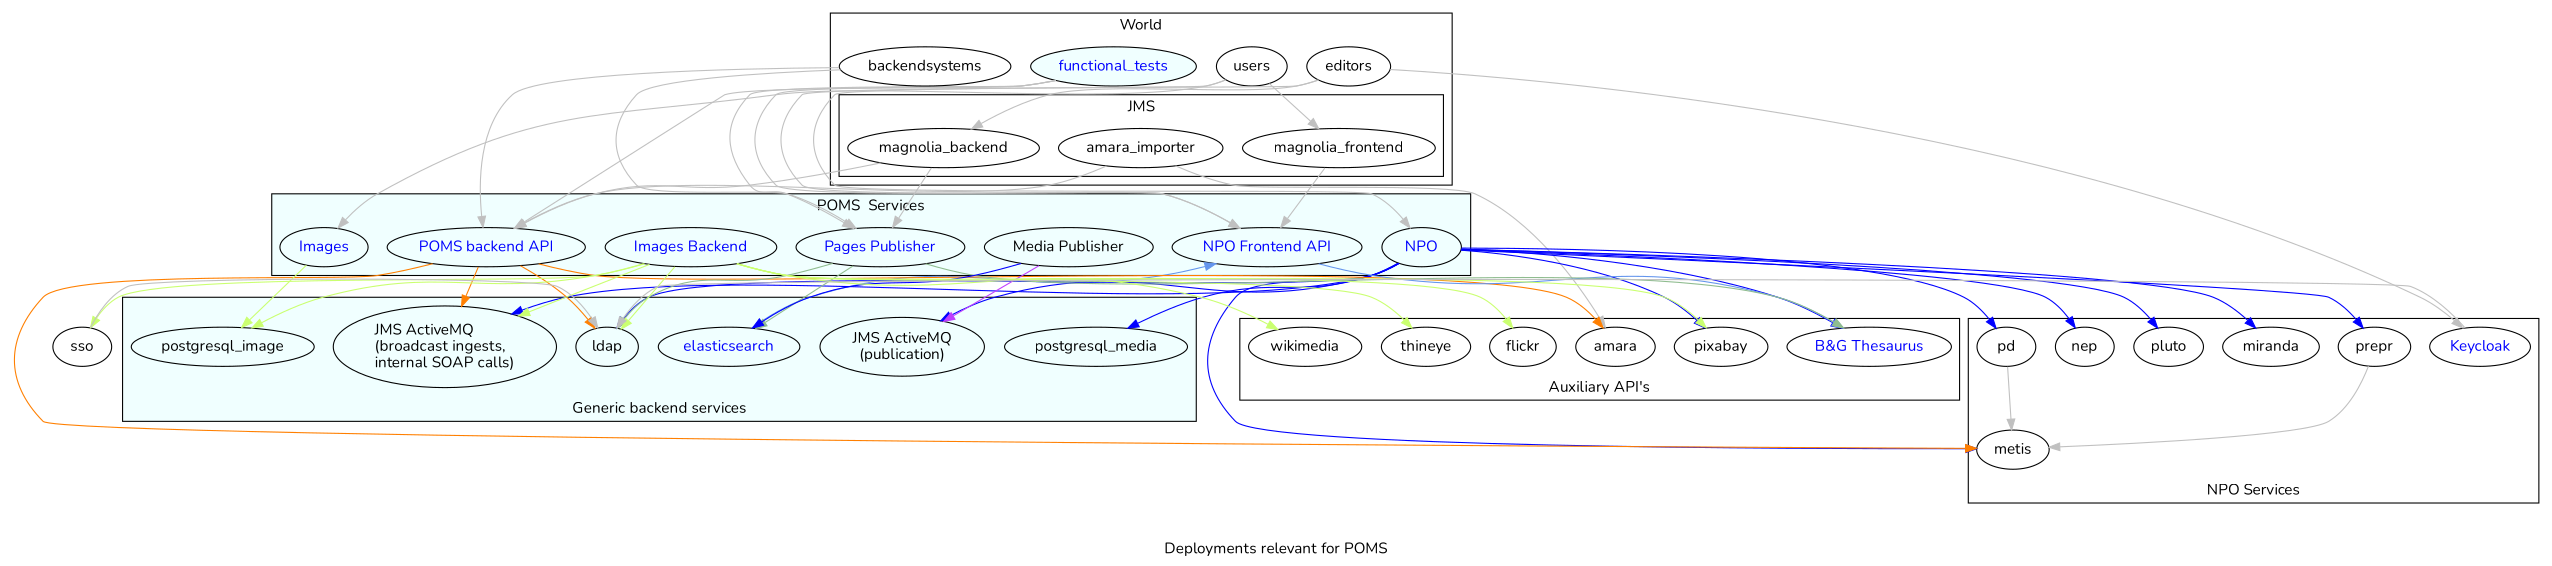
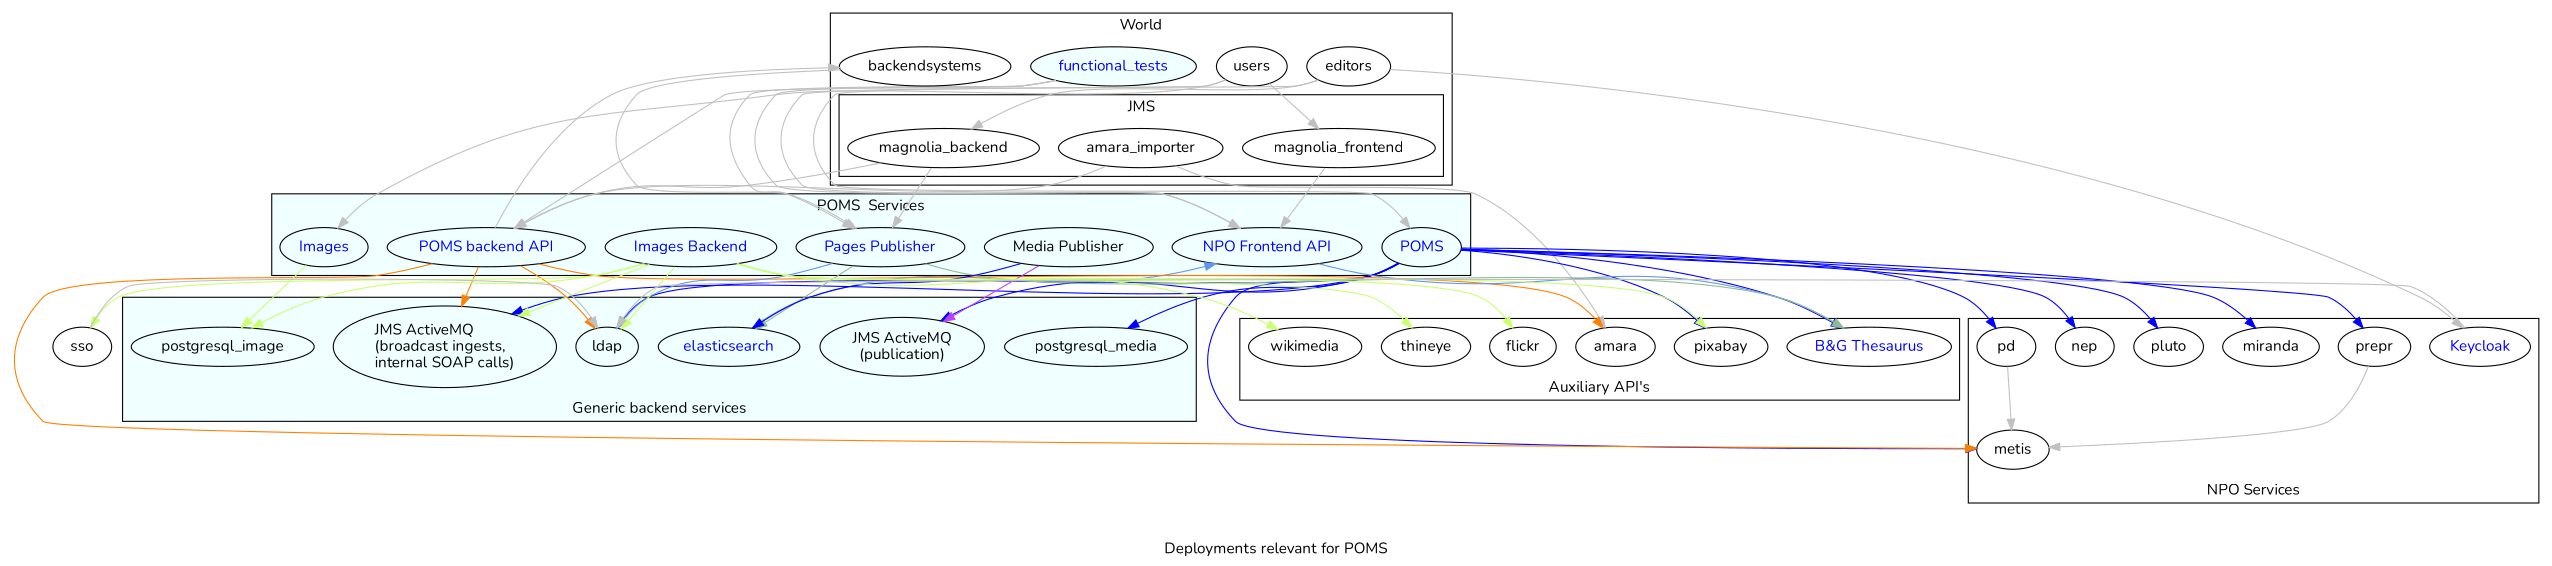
  digraph {
    fontname=Nunito
    label="Deployments relevant for POMS"
    node [fontname=Nunito]
    edge [color=gray fontname=Nunito]
    postgresql_media
    postgresql_image
    elasticsearch [fontcolor=blue]
    n4 [label="JMS ActiveMQ\l(broadcast ingests,\linternal SOAP calls)"]
    n5 [label="JMS ActiveMQ\l(publication)"]
    ldap
    magnolia_frontend
    magnolia_backend
    amara_importer
    functional_tests [fillcolor=azure fontcolor=blue style=filled]
    users
    backendsystems
    editors
-   n14 [fontcolor=blue label=NPO]
+   n14 [fontcolor=blue label=POMS]
    n15 [fontcolor=blue label="POMS backend API"]
    n16 [fontcolor=blue label="NPO Frontend API"]
    n17 [fontcolor=blue label="Pages Publisher"]
    n18 [label="Media Publisher"]
    n19 [fontcolor=blue label=Images]
    n20 [fontcolor=blue label="Images Backend"]
    metis
    pd
    prepr
    miranda
    pluto
    nep
    n27 [fontcolor=blue label=Keycloak]
    n28 [fontcolor=blue label="B&G Thesaurus"]
    thineye
    wikimedia
    pixabay
    flickr
    amara
    sso
    subgraph cluster_1 {
      bgcolor=azure
      label="Generic backend services"
      labelloc=b
      postgresql_media
      postgresql_image
      elasticsearch
      n4
      n5
      ldap
    }
    subgraph cluster_2 {
      label=World
      functional_tests
      users
      backendsystems
      editors
      subgraph cluster_3 {
        label=JMS
        magnolia_frontend
        magnolia_backend
        amara_importer
      }
    }
    subgraph cluster_4 {
      bgcolor=azure
      label="POMS  Services"
      n14
      n15
      n16
      n17
      n18
      n19
      n20
    }
    subgraph cluster_5 {
      label="NPO Services"
      labelloc=b
      metis
      pd
      prepr
      miranda
      pluto
      nep
      n27
    }
    subgraph cluster_6 {
      label="Auxiliary API's"
      labelloc=b
      n28
      thineye
      wikimedia
      pixabay
      flickr
      amara
    }
    elasticsearch -> n16 [color=cornflowerblue]
    magnolia_frontend -> n16
    magnolia_backend -> n15
    magnolia_backend -> n17
    amara_importer -> n15
    amara_importer -> amara
    functional_tests -> n15
    functional_tests -> n16
    functional_tests -> n17
    users -> magnolia_frontend
    users -> n16
    users -> n19
-   backendsystems -> n15
+   n15 -> backendsystems
    backendsystems -> n17
    editors -> magnolia_backend
    editors -> n14
    editors -> n27
    n14 -> postgresql_media [color=blue]
    n14 -> n4 [color=blue]
    n14 -> n5 [color=blue]
    n14 -> ldap [color=blue]
    n14 -> metis [color=blue]
    n14 -> pd [color=blue]
    n14 -> prepr [color=blue]
    n14 -> miranda [color=blue]
    n14 -> pluto [color=blue]
    n14 -> nep [color=blue]
    n14 -> n28 [color=blue]
    n14 -> pixabay [color=blue]
    n15 -> n4 [color=darkorange1]
    n15 -> ldap [color=darkorange1]
    n15 -> metis [color=darkorange1]
    n15 -> amara [color=darkorange1]
    n16 -> n28 [color=cornflowerblue]
    n17 -> elasticsearch [color=darkseagreen]
-   n17 -> ldap [color=darkseagreen]
+   n17 -> ldap [color=cornflowerblue]
    n17 -> n28 [color=darkseagreen]
    n18 -> elasticsearch [color=blue]
    n18 -> n5 [color=darkorchid1]
    n19 -> postgresql_image [color=darkolivegreen1]
    n20 -> postgresql_image [color=darkolivegreen1]
    n20 -> n4 [color=darkolivegreen1]
    n20 -> ldap [color=darkolivegreen1]
    n20 -> thineye [color=darkolivegreen1]
    n20 -> wikimedia [color=darkolivegreen1]
    n20 -> pixabay [color=darkolivegreen1]
    n20 -> flickr [color=darkolivegreen1]
    n20 -> sso [color=darkolivegreen1]
    pd -> metis
    prepr -> metis
    n27 -> ldap
    sso -> ldap
  }
